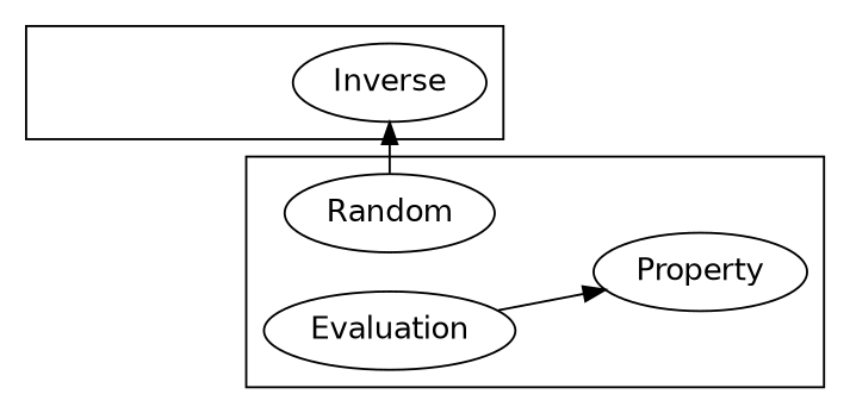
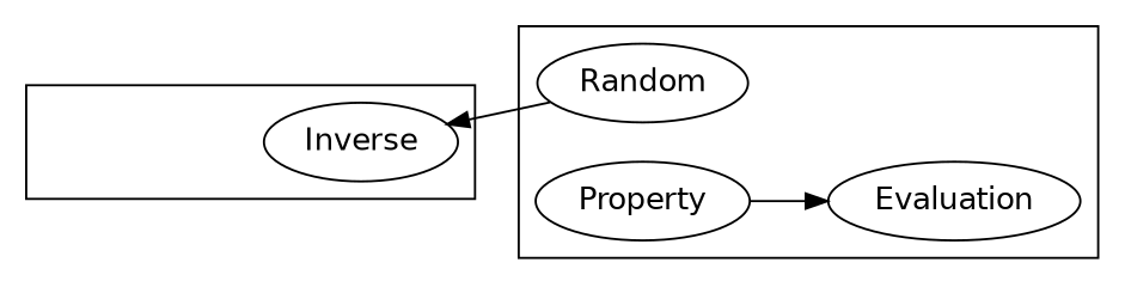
  digraph {
    fontname="DejaVu Sans"
    rankdir=LR
    node [fontname="DejaVu Sans"]
    edge [fontname="DejaVu Sans" style=invis]
    Invis [style=invis]
    Inverse
    n3 [label=Random]
    Evaluation
    n5 [label=Property]
    subgraph cluster_1 {
      Invis
      Inverse
    }
    subgraph cluster_2 {
      n3
      Evaluation
      n5
    }
    Invis -> Inverse
    Inverse -> n5
    n3 -> Invis [constraint=false]
    n3 -> Inverse [style=""]
    n3 -> n5 [constraint=false]
    Evaluation -> Inverse [constraint=false]
-   Evaluation -> n5 [style=""]
+   n5 -> Evaluation [style=""]
  }
